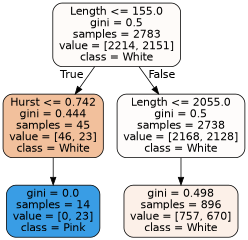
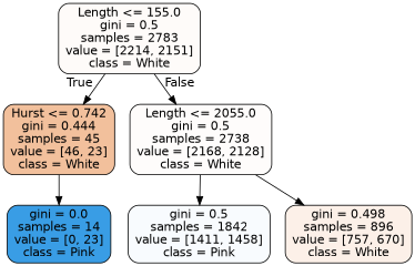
  digraph {
    node [color=black fontname=helvetica shape=box style="filled, rounded"]
    edge [fontname=helvetica]
    n1 [fillcolor="#e5813907" label="Length <= 155.0\ngini = 0.5\nsamples = 2783\nvalue = [2214, 2151]\nclass = White"]
    n2 [fillcolor="#e581397f" label="Hurst <= 0.742\ngini = 0.444\nsamples = 45\nvalue = [46, 23]\nclass = White"]
    n3 [fillcolor="#e5813905" label="Length <= 2055.0\ngini = 0.5\nsamples = 2738\nvalue = [2168, 2128]\nclass = White"]
    n4 [fillcolor="#399de5ff" label="gini = 0.0\nsamples = 14\nvalue = [0, 23]\nclass = Pink"]
+   n5 [fillcolor="#399de508" label="gini = 0.5\nsamples = 1842\nvalue = [1411, 1458]\nclass = Pink"]
    n6 [fillcolor="#e581391d" label="gini = 0.498\nsamples = 896\nvalue = [757, 670]\nclass = White"]
    n1 -> n2 [headlabel=True labelangle=45 labeldistance=2.5]
    n1 -> n3 [headlabel=False labelangle=-45 labeldistance=2.5]
    n2 -> n4
+   n3 -> n5
    n3 -> n6
  }
